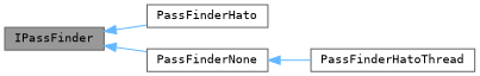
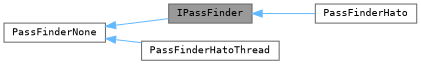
  digraph {
    fontname="DejaVu Sans Mono"
    rankdir=LR
    node [color=gray40 fillcolor=white fontname="DejaVu Sans Mono" fontsize=10 shape=box style=filled]
    edge [color=steelblue1 dir=back fontname="DejaVu Sans Mono" fontsize=10 labelfontname=Helvetica labelfontsize=10 style=solid]
    n1 [fillcolor=grey60 fontcolor=black height=0.2 label=IPassFinder width=0.4]
    n2 [height=0.2 label=PassFinderHato width=0.4]
    n3 [height=0.2 label=PassFinderNone width=0.4]
    n4 [height=0.2 label=PassFinderHatoThread width=0.4]
    n1 -> n2
-   n1 -> n3
+   n3 -> n1
    n3 -> n4
  }
